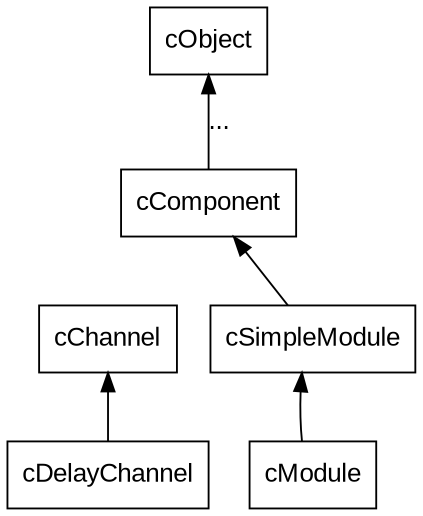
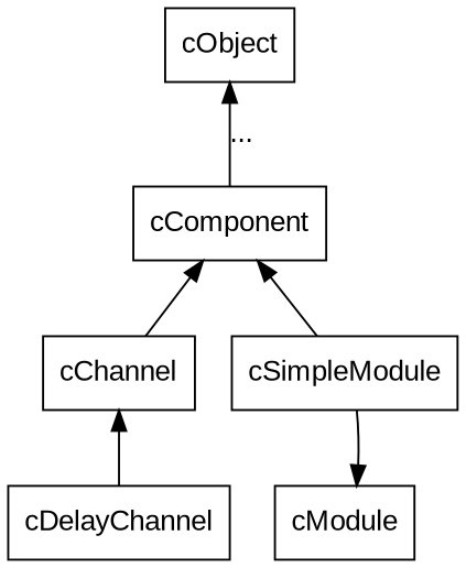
  digraph {
    fontsize=12
    node [fontname=Arial shape=rectangle]
    edge [dir=back fontname=Arial]
    cObject
    cComponent
    cChannel
    cSimpleModule
    cModule
    cDelayChannel
    cObject -> cComponent [label="..."]
+   cComponent -> cChannel
    cComponent -> cSimpleModule
    cChannel -> cDelayChannel
-   cSimpleModule -> cModule
+   cModule -> cSimpleModule
  }
